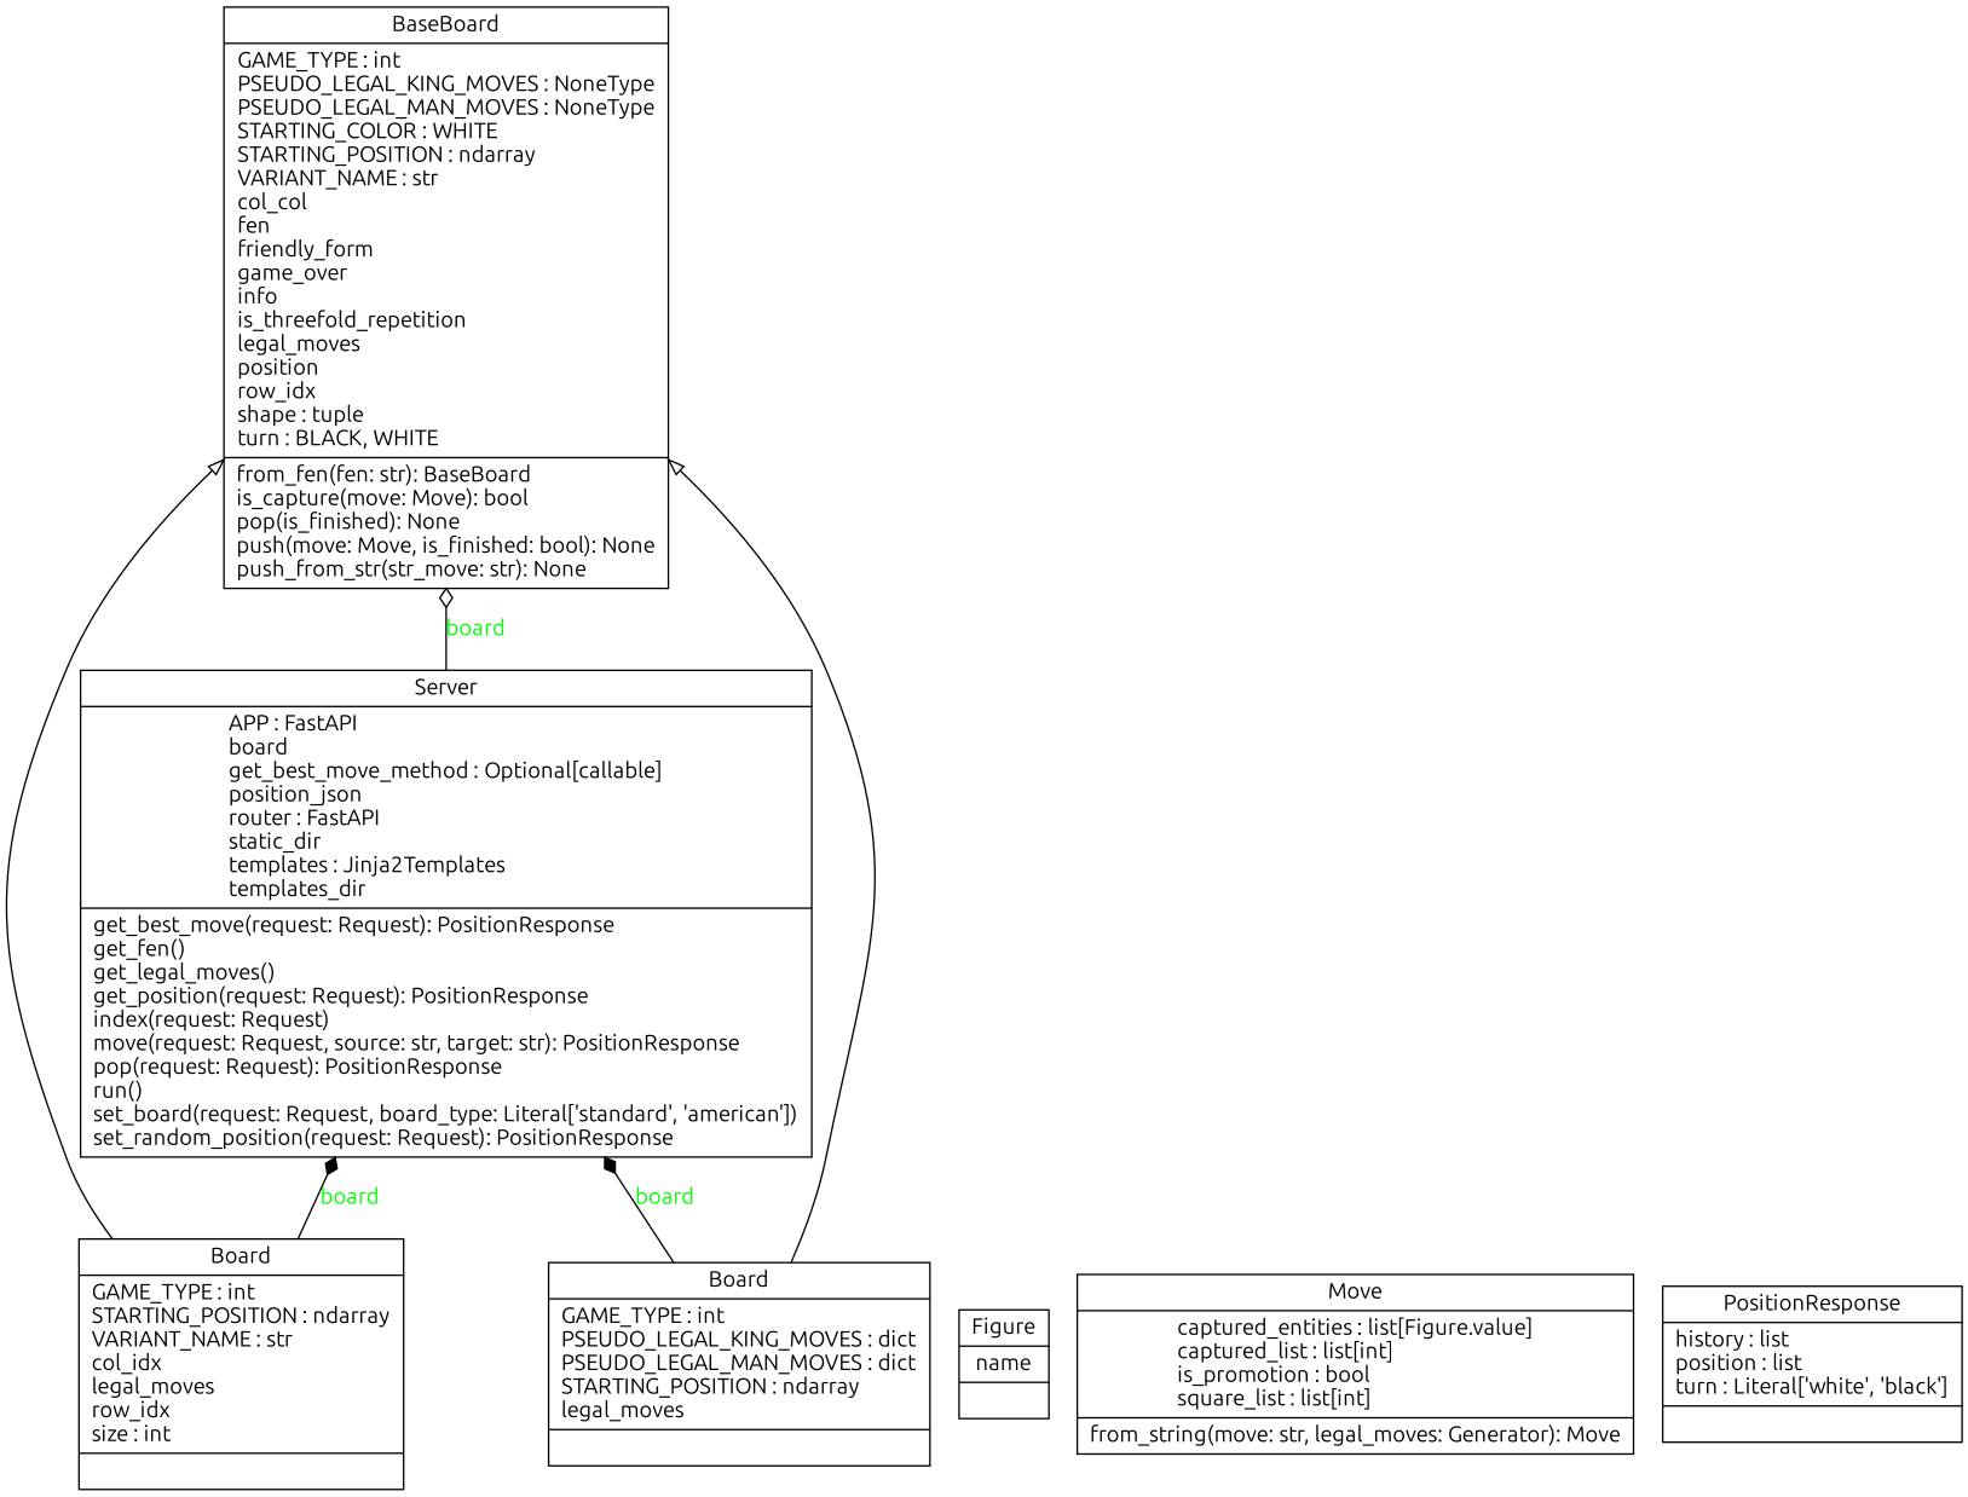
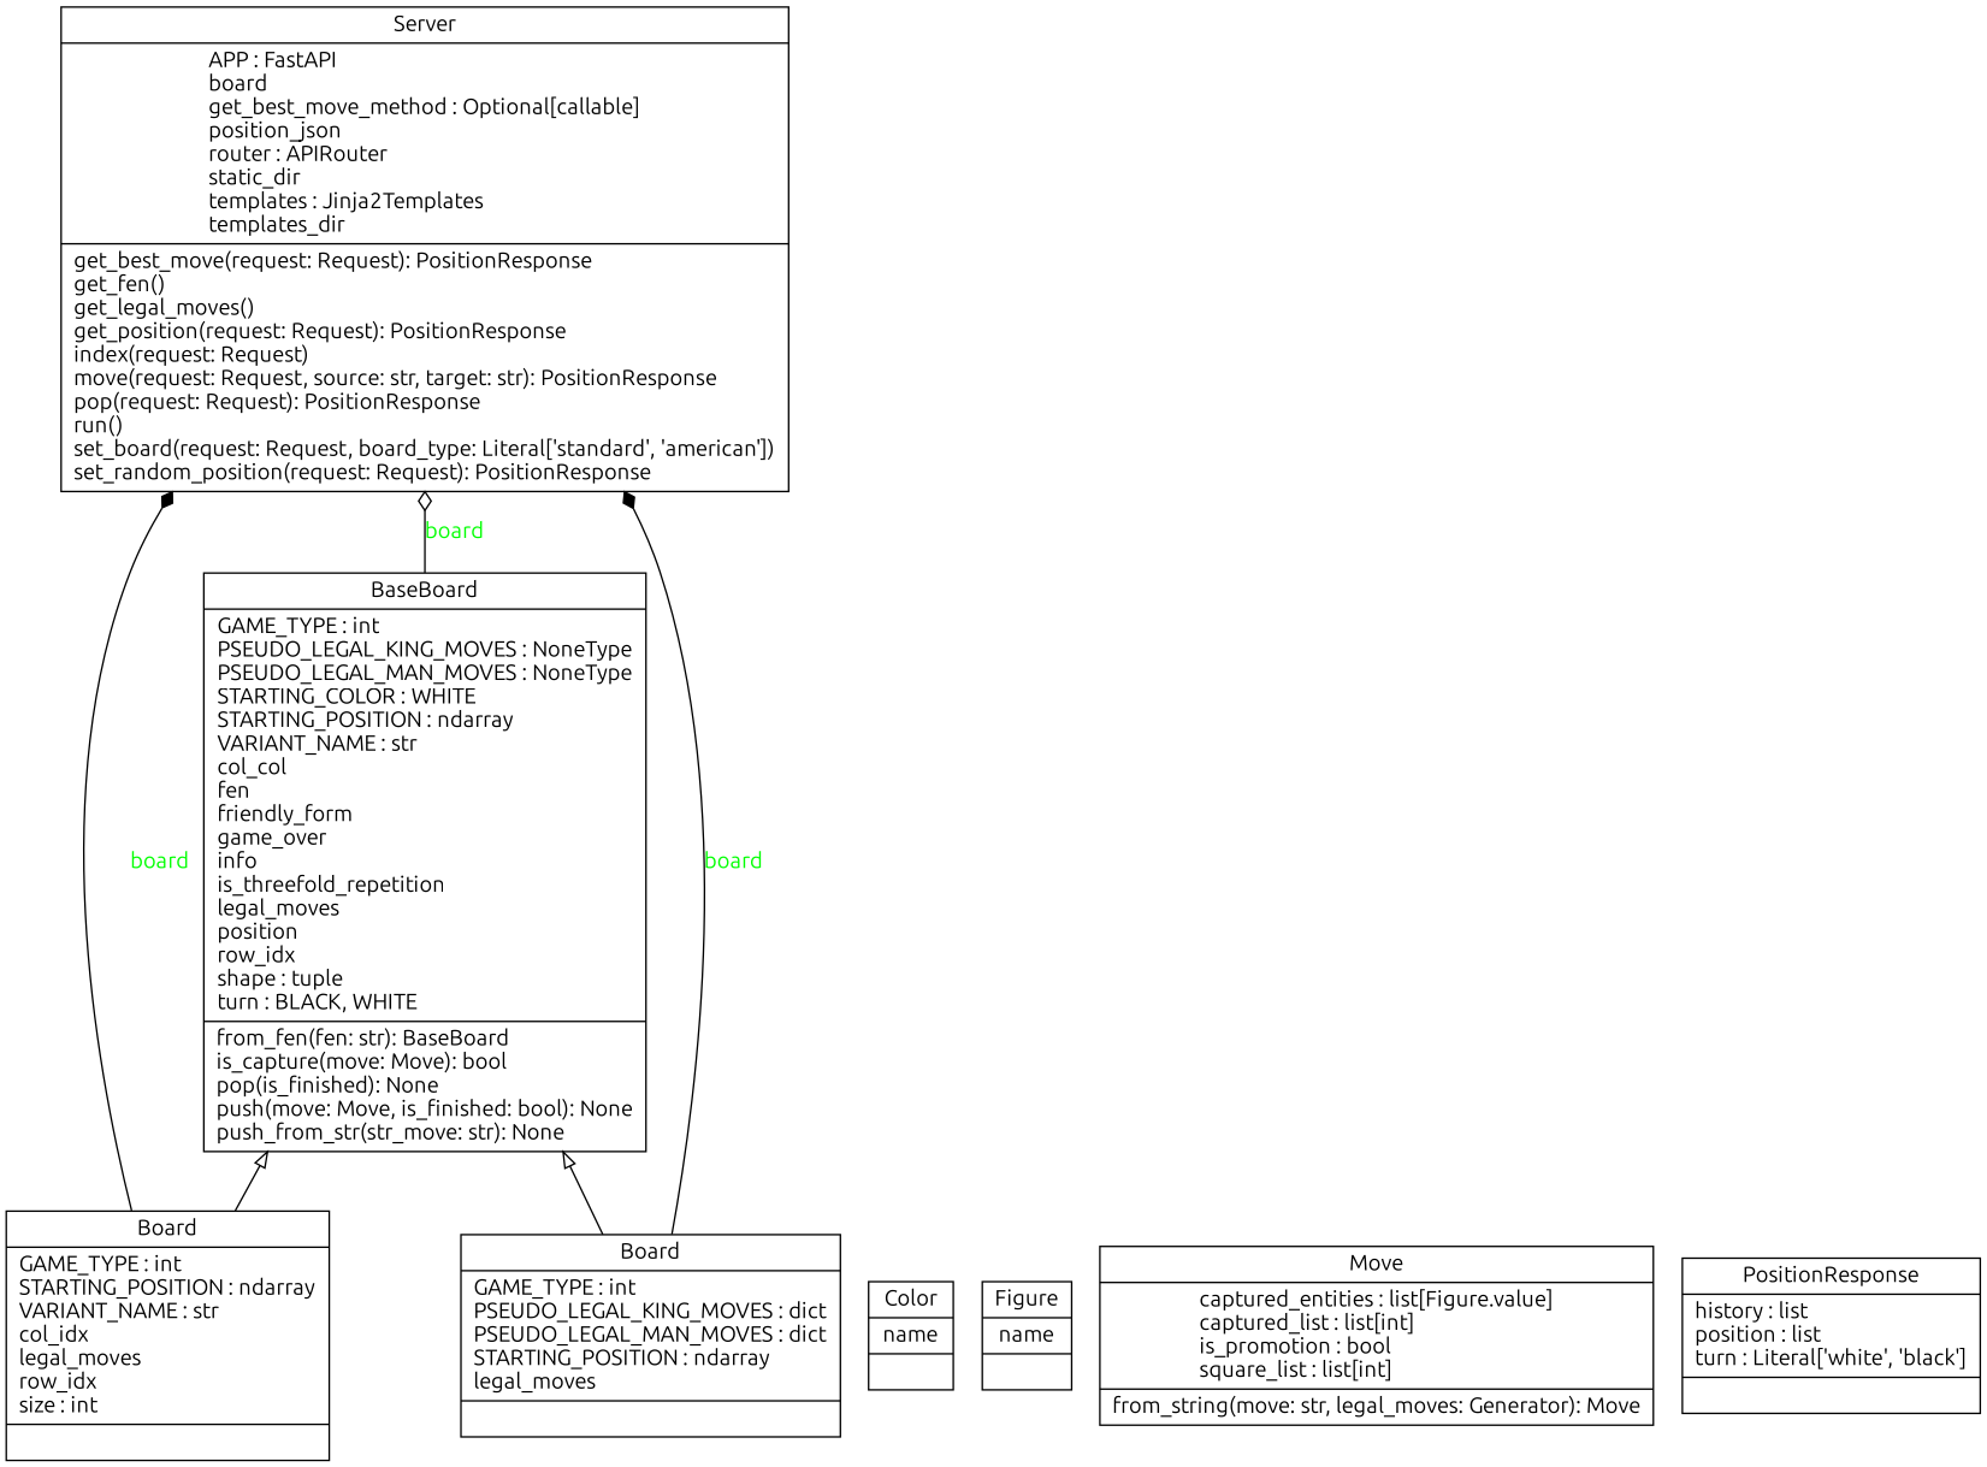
  digraph {
    fontname=Ubuntu
    rankdir=BT
    node [color=black fontcolor=black fontname=Ubuntu shape=record style=solid]
    edge [arrowhead=empty arrowtail=none fontcolor=green fontname=Ubuntu style=solid]
    n1 [label=<{BaseBoard|GAME_TYPE : int<br ALIGN="LEFT"/>PSEUDO_LEGAL_KING_MOVES : NoneType<br ALIGN="LEFT"/>PSEUDO_LEGAL_MAN_MOVES : NoneType<br ALIGN="LEFT"/>STARTING_COLOR : WHITE<br ALIGN="LEFT"/>STARTING_POSITION : ndarray<br ALIGN="LEFT"/>VARIANT_NAME : str<br ALIGN="LEFT"/>col_col<br ALIGN="LEFT"/>fen<br ALIGN="LEFT"/>friendly_form<br ALIGN="LEFT"/>game_over<br ALIGN="LEFT"/>info<br ALIGN="LEFT"/>is_threefold_repetition<br ALIGN="LEFT"/>legal_moves<br ALIGN="LEFT"/>position<br ALIGN="LEFT"/>row_idx<br ALIGN="LEFT"/>shape : tuple<br ALIGN="LEFT"/>turn : BLACK, WHITE<br ALIGN="LEFT"/>|from_fen(fen: str): BaseBoard<br ALIGN="LEFT"/>is_capture(move: Move): bool<br ALIGN="LEFT"/>pop(is_finished): None<br ALIGN="LEFT"/>push(move: Move, is_finished: bool): None<br ALIGN="LEFT"/>push_from_str(str_move: str): None<br ALIGN="LEFT"/>}>]
-   n2 [label=<{Server|APP : FastAPI<br ALIGN="LEFT"/>board<br ALIGN="LEFT"/>get_best_move_method : Optional[callable]<br ALIGN="LEFT"/>position_json<br ALIGN="LEFT"/>router : FastAPI<br ALIGN="LEFT"/>static_dir<br ALIGN="LEFT"/>templates : Jinja2Templates<br ALIGN="LEFT"/>templates_dir<br ALIGN="LEFT"/>|get_best_move(request: Request): PositionResponse<br ALIGN="LEFT"/>get_fen()<br ALIGN="LEFT"/>get_legal_moves()<br ALIGN="LEFT"/>get_position(request: Request): PositionResponse<br ALIGN="LEFT"/>index(request: Request)<br ALIGN="LEFT"/>move(request: Request, source: str, target: str): PositionResponse<br ALIGN="LEFT"/>pop(request: Request): PositionResponse<br ALIGN="LEFT"/>run()<br ALIGN="LEFT"/>set_board(request: Request, board_type: Literal['standard', 'american'])<br ALIGN="LEFT"/>set_random_position(request: Request): PositionResponse<br ALIGN="LEFT"/>}>]
+   n2 [label=<{Server|APP : FastAPI<br ALIGN="LEFT"/>board<br ALIGN="LEFT"/>get_best_move_method : Optional[callable]<br ALIGN="LEFT"/>position_json<br ALIGN="LEFT"/>router : APIRouter<br ALIGN="LEFT"/>static_dir<br ALIGN="LEFT"/>templates : Jinja2Templates<br ALIGN="LEFT"/>templates_dir<br ALIGN="LEFT"/>|get_best_move(request: Request): PositionResponse<br ALIGN="LEFT"/>get_fen()<br ALIGN="LEFT"/>get_legal_moves()<br ALIGN="LEFT"/>get_position(request: Request): PositionResponse<br ALIGN="LEFT"/>index(request: Request)<br ALIGN="LEFT"/>move(request: Request, source: str, target: str): PositionResponse<br ALIGN="LEFT"/>pop(request: Request): PositionResponse<br ALIGN="LEFT"/>run()<br ALIGN="LEFT"/>set_board(request: Request, board_type: Literal['standard', 'american'])<br ALIGN="LEFT"/>set_random_position(request: Request): PositionResponse<br ALIGN="LEFT"/>}>]
    n3 [label=<{Board|GAME_TYPE : int<br ALIGN="LEFT"/>STARTING_POSITION : ndarray<br ALIGN="LEFT"/>VARIANT_NAME : str<br ALIGN="LEFT"/>col_idx<br ALIGN="LEFT"/>legal_moves<br ALIGN="LEFT"/>row_idx<br ALIGN="LEFT"/>size : int<br ALIGN="LEFT"/>|}>]
    n4 [label=<{Board|GAME_TYPE : int<br ALIGN="LEFT"/>PSEUDO_LEGAL_KING_MOVES : dict<br ALIGN="LEFT"/>PSEUDO_LEGAL_MAN_MOVES : dict<br ALIGN="LEFT"/>STARTING_POSITION : ndarray<br ALIGN="LEFT"/>legal_moves<br ALIGN="LEFT"/>|}>]
+   n5 [label=<{Color|name<br ALIGN="LEFT"/>|}>]
    n6 [label=<{Figure|name<br ALIGN="LEFT"/>|}>]
    n7 [label=<{Move|captured_entities : list[Figure.value]<br ALIGN="LEFT"/>captured_list : list[int]<br ALIGN="LEFT"/>is_promotion : bool<br ALIGN="LEFT"/>square_list : list[int]<br ALIGN="LEFT"/>|from_string(move: str, legal_moves: Generator): Move<br ALIGN="LEFT"/>}>]
    n8 [label=<{PositionResponse|history : list<br ALIGN="LEFT"/>position : list<br ALIGN="LEFT"/>turn : Literal['white', 'black']<br ALIGN="LEFT"/>|}>]
-   n2 -> n1 [arrowhead=odiamond label=board]
+   n1 -> n2 [arrowhead=odiamond label=board]
    n3 -> n1 [fontcolor="" style=""]
    n3 -> n2 [arrowhead=diamond label=board]
    n4 -> n1 [fontcolor="" style=""]
    n4 -> n2 [arrowhead=diamond label=board]
  }
